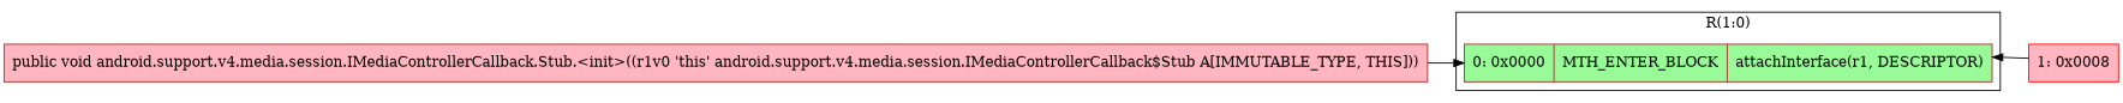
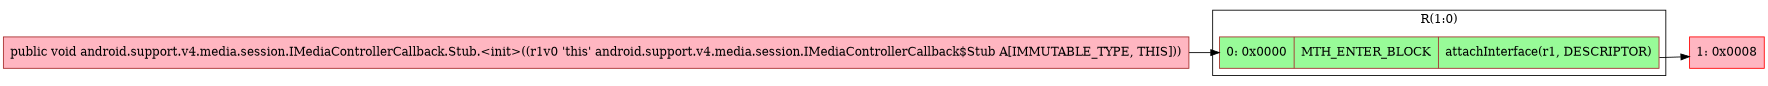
  digraph {
    rankdir=LR
    node [color=brown shape=record style=filled fillcolor=lightpink]
    n1 [label="{0\:\ 0x0000|MTH_ENTER_BLOCK\l|attachInterface(r1, DESCRIPTOR)\l}" fillcolor=palegreen]
    n2 [color=red label="{1\:\ 0x0008}"]
    n3 [label="{public void android.support.v4.media.session.IMediaControllerCallback.Stub.\<init\>((r1v0 'this' android.support.v4.media.session.IMediaControllerCallback$Stub A[IMMUTABLE_TYPE, THIS])) }"]
    subgraph cluster_1 {
      label="R(1:0)"
      n1
    }
-   n2 -> n1
+   n1 -> n2
    n3 -> n1
  }
